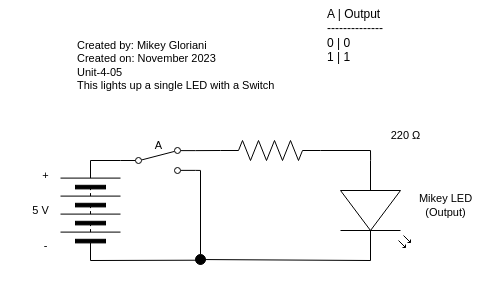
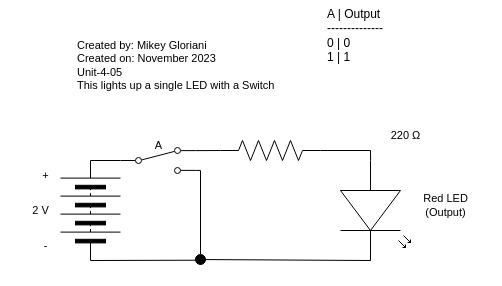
  <mxCell id="0" />
  <mxCell id="1" parent="0" />
  <mxCell id="2" style="edgeStyle=none;html=1;exitX=1;exitY=0.5;exitDx=0;exitDy=0;entryX=0;entryY=0.5;entryDx=0;entryDy=0;endArrow=none;endFill=0;" parent="1" source="3" target="17" edge="1"><mxGeometry relative="1" as="geometry" /></mxCell>
  <mxCell id="3" value="" style="pointerEvents=1;verticalLabelPosition=bottom;shadow=0;dashed=0;align=center;html=1;verticalAlign=top;shape=mxgraph.electrical.miscellaneous.batteryStack;rotation=-90;" parent="1" vertex="1"><mxGeometry x="40" y="180" width="100" height="60" as="geometry" /></mxCell>
  <mxCell id="4" value="" style="pointerEvents=1;verticalLabelPosition=bottom;shadow=0;dashed=0;align=center;html=1;verticalAlign=top;shape=mxgraph.electrical.resistors.resistor_2;" parent="1" vertex="1"><mxGeometry x="220" y="140" width="100" height="20" as="geometry" /></mxCell>
  <mxCell id="5" style="edgeStyle=none;shape=connector;rounded=0;html=1;exitX=0;exitY=0.57;exitDx=0;exitDy=0;exitPerimeter=0;entryX=1;entryY=0.5;entryDx=0;entryDy=0;entryPerimeter=0;labelBackgroundColor=default;strokeColor=default;fontFamily=Helvetica;fontSize=11;fontColor=default;endArrow=none;endFill=0;" parent="1" source="7" target="4" edge="1"><mxGeometry relative="1" as="geometry"><Array as="points"><mxPoint x="370" y="150" /></Array></mxGeometry></mxCell>
  <mxCell id="6" style="edgeStyle=none;shape=connector;rounded=0;html=1;exitX=1;exitY=0.57;exitDx=0;exitDy=0;exitPerimeter=0;entryX=0;entryY=0.5;entryDx=0;entryDy=0;labelBackgroundColor=default;strokeColor=default;fontFamily=Helvetica;fontSize=11;fontColor=default;endArrow=none;endFill=0;startArrow=none;" parent="1" source="20" target="3" edge="1"><mxGeometry relative="1" as="geometry" /></mxCell>
  <mxCell id="7" value="" style="verticalLabelPosition=bottom;shadow=0;dashed=0;align=center;html=1;verticalAlign=top;shape=mxgraph.electrical.opto_electronics.led_2;pointerEvents=1;fontFamily=Helvetica;fontSize=11;fontColor=default;rotation=90;" parent="1" vertex="1"><mxGeometry x="325" y="175" width="100" height="70" as="geometry" /></mxCell>
  <mxCell id="8" value="+" style="text;html=1;align=center;verticalAlign=middle;resizable=0;points=[];autosize=1;strokeColor=none;fillColor=none;fontSize=11;fontFamily=Helvetica;fontColor=default;" parent="1" vertex="1"><mxGeometry x="30" y="160" width="30" height="30" as="geometry" /></mxCell>
  <mxCell id="9" value="-" style="text;html=1;align=center;verticalAlign=middle;resizable=0;points=[];autosize=1;strokeColor=none;fillColor=none;fontSize=11;fontFamily=Helvetica;fontColor=default;" parent="1" vertex="1"><mxGeometry x="30" y="230" width="30" height="30" as="geometry" /></mxCell>
- <mxCell id="10" value="5 V" style="text;html=1;align=center;verticalAlign=middle;resizable=0;points=[];autosize=1;strokeColor=none;fillColor=none;fontSize=11;fontFamily=Helvetica;fontColor=default;" parent="1" vertex="1"><mxGeometry x="20" y="195" width="40" height="30" as="geometry" /></mxCell>
+ <mxCell id="10" value="2 V" style="text;html=1;align=center;verticalAlign=middle;resizable=0;points=[];autosize=1;strokeColor=none;fillColor=none;fontSize=11;fontFamily=Helvetica;fontColor=default;" parent="1" vertex="1"><mxGeometry x="20" y="195" width="40" height="30" as="geometry" /></mxCell>
  <mxCell id="11" value="220&amp;nbsp;Ω" style="text;html=1;align=center;verticalAlign=middle;resizable=0;points=[];autosize=1;strokeColor=none;fillColor=none;fontSize=11;fontFamily=Helvetica;fontColor=default;" parent="1" vertex="1"><mxGeometry x="380" y="120" width="50" height="30" as="geometry" /></mxCell>
- <mxCell id="12" value="Mikey LED&lt;br&gt;(Output)" style="text;html=1;align=center;verticalAlign=middle;resizable=0;points=[];autosize=1;strokeColor=none;fillColor=none;fontSize=11;fontFamily=Helvetica;fontColor=default;" parent="1" vertex="1"><mxGeometry x="410" y="185" width="70" height="40" as="geometry" /></mxCell>
+ <mxCell id="12" value="Red LED&lt;br&gt;(Output)" style="text;html=1;align=center;verticalAlign=middle;resizable=0;points=[];autosize=1;strokeColor=none;fillColor=none;fontSize=11;fontFamily=Helvetica;fontColor=default;" parent="1" vertex="1"><mxGeometry x="410" y="185" width="70" height="40" as="geometry" /></mxCell>
  <mxCell id="13" value="Created by: Mikey Gloriani&lt;br&gt;Created on: November 2023&lt;br&gt;Unit-4-05&lt;br&gt;This lights up a single LED with a Switch" style="text;html=1;align=left;verticalAlign=middle;resizable=0;points=[];autosize=1;strokeColor=none;fillColor=none;fontSize=11;fontFamily=Helvetica;fontColor=default;" parent="1" vertex="1"><mxGeometry x="75" y="30" width="220" height="70" as="geometry" /></mxCell>
  <mxCell id="14" style="edgeStyle=none;html=1;exitX=1;exitY=0.12;exitDx=0;exitDy=0;entryX=0;entryY=0.5;entryDx=0;entryDy=0;entryPerimeter=0;endArrow=none;endFill=0;" parent="1" source="17" target="4" edge="1"><mxGeometry relative="1" as="geometry" /></mxCell>
  <mxCell id="15" style="edgeStyle=none;html=1;endArrow=none;endFill=0;startArrow=none;" parent="1" source="20" edge="1"><mxGeometry relative="1" as="geometry"><mxPoint x="200" y="260" as="targetPoint" /><mxPoint x="200" y="170" as="sourcePoint" /></mxGeometry></mxCell>
  <mxCell id="16" style="edgeStyle=none;html=1;exitX=1;exitY=0.88;exitDx=0;exitDy=0;endArrow=none;endFill=0;" parent="1" source="17" edge="1"><mxGeometry relative="1" as="geometry"><mxPoint x="200" y="169.933" as="targetPoint" /></mxGeometry></mxCell>
  <mxCell id="17" value="" style="shape=mxgraph.electrical.electro-mechanical.twoWaySwitch;aspect=fixed;elSwitchState=2;" parent="1" vertex="1"><mxGeometry x="120" y="147" width="75" height="26" as="geometry" /></mxCell>
  <mxCell id="18" value="" style="edgeStyle=none;html=1;endArrow=none;endFill=0;" parent="1" target="20" edge="1"><mxGeometry relative="1" as="geometry"><mxPoint x="200" y="260" as="targetPoint" /><mxPoint x="200" y="170" as="sourcePoint" /></mxGeometry></mxCell>
  <mxCell id="19" value="" style="edgeStyle=none;shape=connector;rounded=0;html=1;exitX=1;exitY=0.57;exitDx=0;exitDy=0;exitPerimeter=0;entryX=0;entryY=0.5;entryDx=0;entryDy=0;labelBackgroundColor=default;strokeColor=default;fontFamily=Helvetica;fontSize=11;fontColor=default;endArrow=none;endFill=0;" parent="1" source="7" target="20" edge="1"><mxGeometry relative="1" as="geometry"><mxPoint x="370.1" y="260" as="sourcePoint" /><mxPoint x="90" y="260" as="targetPoint" /></mxGeometry></mxCell>
  <mxCell id="20" value="" style="ellipse;whiteSpace=wrap;html=1;aspect=fixed;strokeColor=#000000;fillColor=#000000;" parent="1" vertex="1"><mxGeometry x="195" y="254" width="10" height="10" as="geometry" /></mxCell>
  <mxCell id="21" value="&lt;div&gt;A | Output&lt;/div&gt;&lt;div&gt;--------------&lt;/div&gt;&lt;div&gt;0 | 0&lt;/div&gt;&lt;div style=&quot;&quot;&gt;1 | 1&lt;/div&gt;" style="text;html=1;strokeColor=none;fillColor=none;align=left;verticalAlign=middle;whiteSpace=wrap;rounded=0;" parent="1" vertex="1"><mxGeometry x="325" y="20" width="60" height="30" as="geometry" /></mxCell>
  <mxCell id="22" value="A" style="text;html=1;align=center;verticalAlign=middle;resizable=0;points=[];autosize=1;strokeColor=none;fillColor=none;fontSize=11;fontFamily=Helvetica;fontColor=default;" parent="1" vertex="1"><mxGeometry x="142.5" y="130" width="30" height="30" as="geometry" /></mxCell>
